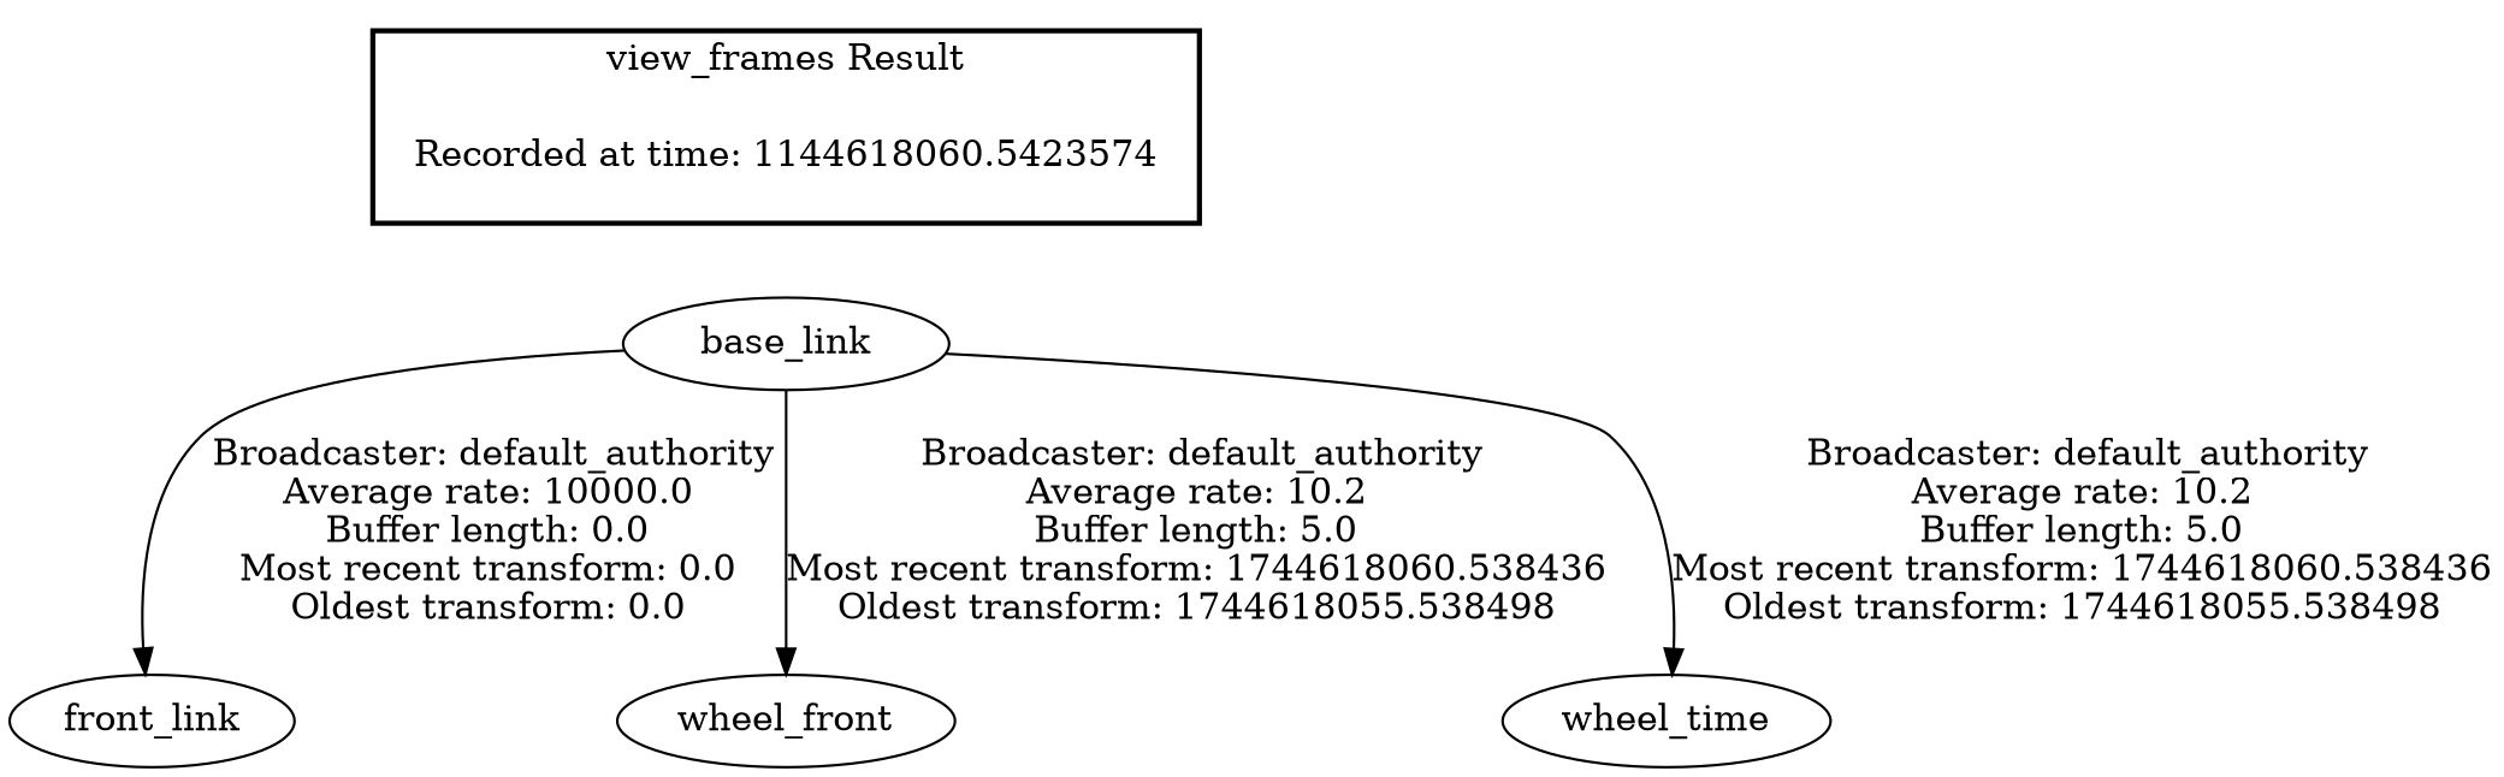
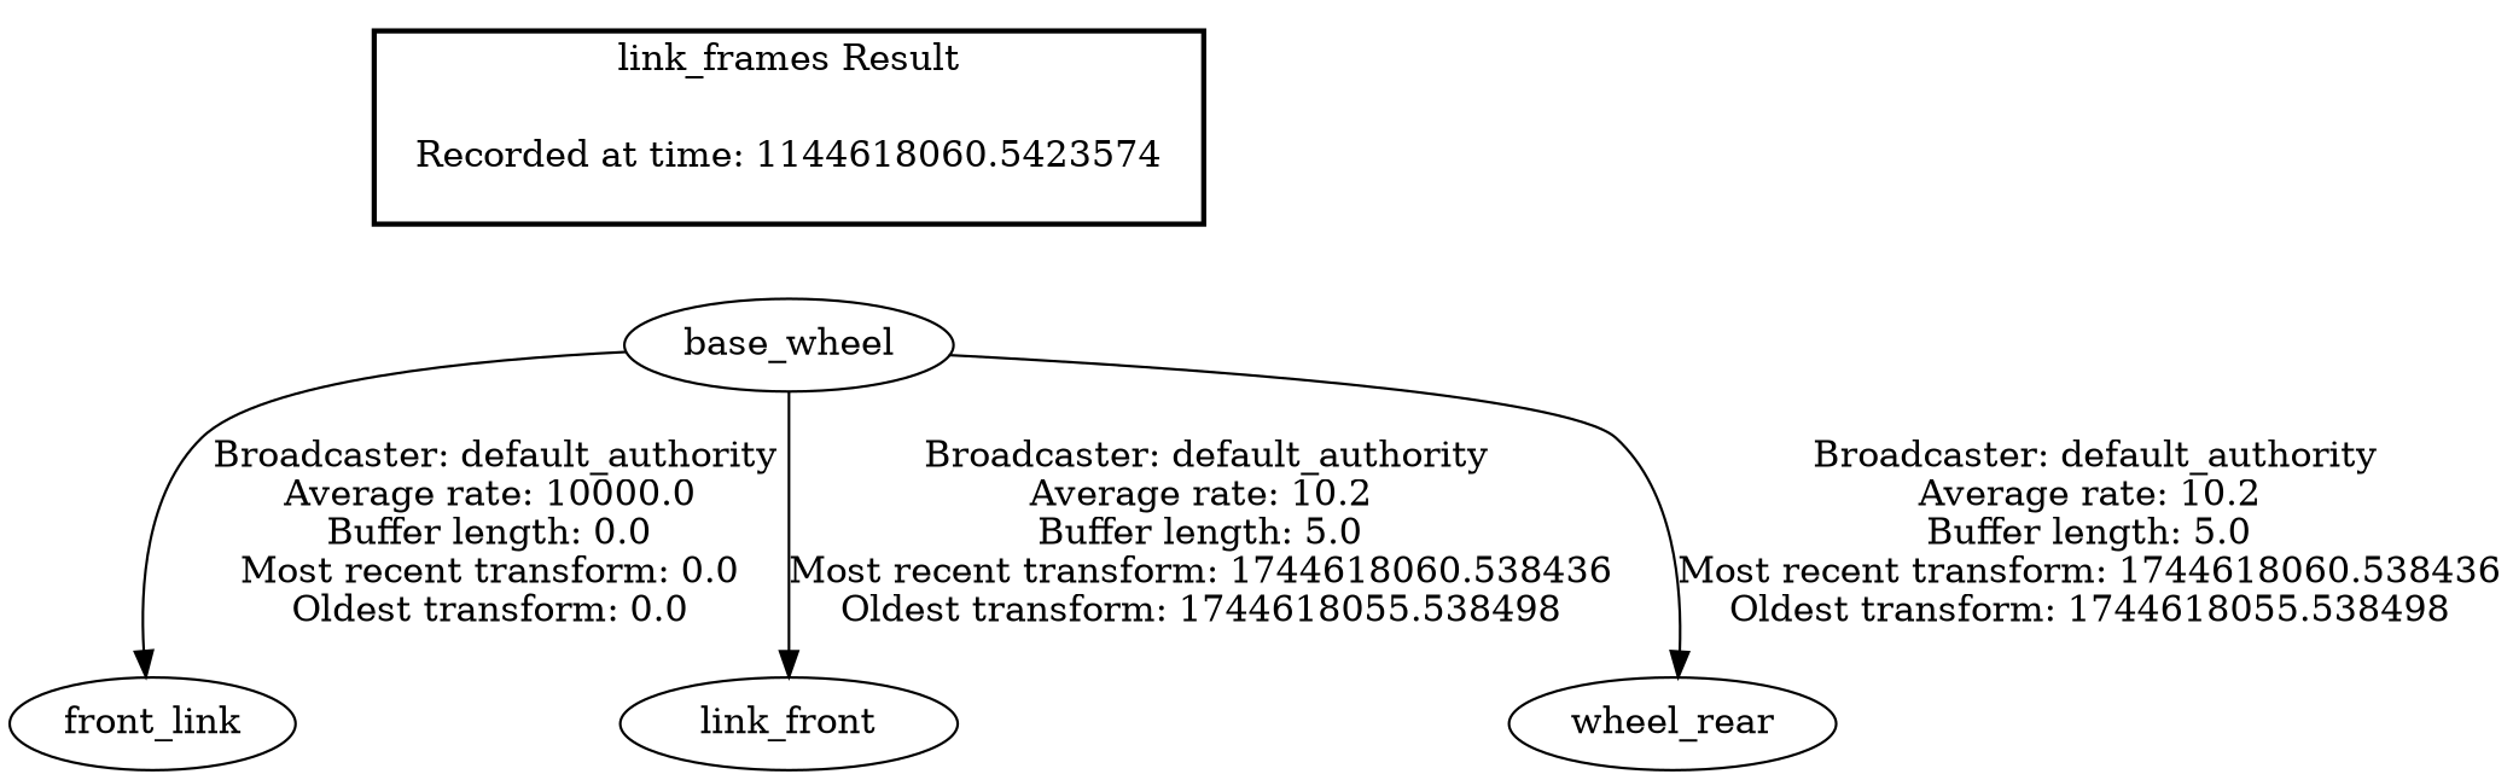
  digraph {
    n1 [label="Recorded at time: 1144618060.5423574" shape=plaintext]
-   base_link
+   base_link [label=base_wheel]
    n3 [label=front_link]
-   wheel_front
-   wheel_rear [label=wheel_time]
+   wheel_front [label=link_front]
+   wheel_rear
    subgraph cluster_1 {
      color=black
-     label="view_frames Result"
+     label="link_frames Result"
      style=bold
      n1
    }
    n1 -> base_link [style=invis]
    base_link -> n3 [label=" Broadcaster: default_authority\nAverage rate: 10000.0\nBuffer length: 0.0\nMost recent transform: 0.0\nOldest transform: 0.0\n"]
    base_link -> wheel_front [label=" Broadcaster: default_authority\nAverage rate: 10.2\nBuffer length: 5.0\nMost recent transform: 1744618060.538436\nOldest transform: 1744618055.538498\n"]
    base_link -> wheel_rear [label=" Broadcaster: default_authority\nAverage rate: 10.2\nBuffer length: 5.0\nMost recent transform: 1744618060.538436\nOldest transform: 1744618055.538498\n"]
  }
